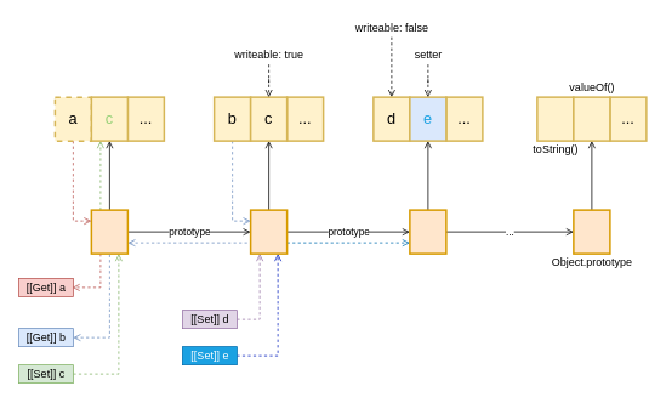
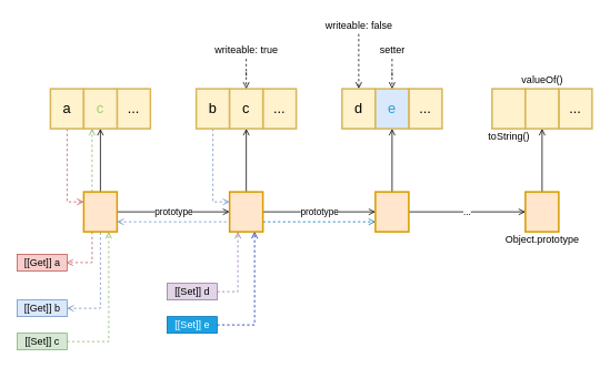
  <mxCell id="0" />
  <mxCell id="1" parent="0" />
  <mxCell id="2" value="prototype" style="edgeStyle=orthogonalEdgeStyle;rounded=0;orthogonalLoop=1;jettySize=auto;html=1;exitX=1;exitY=0.5;exitDx=0;exitDy=0;entryX=0;entryY=0.5;entryDx=0;entryDy=0;endArrow=open;endFill=0;" edge="1" parent="1" source="7" target="11"><mxGeometry relative="1" as="geometry" /></mxCell>
  <mxCell id="3" style="edgeStyle=orthogonalEdgeStyle;rounded=0;orthogonalLoop=1;jettySize=auto;html=1;exitX=0.5;exitY=0;exitDx=0;exitDy=0;entryX=0.5;entryY=1;entryDx=0;entryDy=0;endArrow=open;endFill=0;" edge="1" parent="1" source="7" target="18"><mxGeometry relative="1" as="geometry" /></mxCell>
  <mxCell id="4" style="edgeStyle=orthogonalEdgeStyle;rounded=0;orthogonalLoop=1;jettySize=auto;html=1;exitX=1;exitY=0.75;exitDx=0;exitDy=0;entryX=0;entryY=0.75;entryDx=0;entryDy=0;dashed=1;endArrow=none;endFill=0;fillColor=#dae8fc;strokeColor=#6c8ebf;startArrow=open;startFill=0;" edge="1" parent="1" source="7" target="11"><mxGeometry relative="1" as="geometry" /></mxCell>
  <mxCell id="5" style="edgeStyle=orthogonalEdgeStyle;rounded=0;orthogonalLoop=1;jettySize=auto;html=1;exitX=0.25;exitY=0;exitDx=0;exitDy=0;entryX=0.25;entryY=1;entryDx=0;entryDy=0;dashed=1;fontColor=#97D077;endArrow=open;endFill=0;fillColor=#d5e8d4;strokeColor=#82b366;" edge="1" parent="1" source="7" target="18"><mxGeometry relative="1" as="geometry" /></mxCell>
  <mxCell id="6" style="edgeStyle=orthogonalEdgeStyle;rounded=0;orthogonalLoop=1;jettySize=auto;html=1;exitX=0.25;exitY=1;exitDx=0;exitDy=0;entryX=0.983;entryY=0.5;entryDx=0;entryDy=0;entryPerimeter=0;dashed=1;fontColor=#000000;endArrow=open;endFill=0;fillColor=#f8cecc;strokeColor=#b85450;" edge="1" parent="1" source="7" target="31"><mxGeometry relative="1" as="geometry" /></mxCell>
  <mxCell id="7" value="" style="rounded=0;whiteSpace=wrap;html=1;strokeWidth=2;fontSize=17;fillColor=#ffe6cc;strokeColor=#d79b00;" vertex="1" parent="1"><mxGeometry x="100" y="230" width="40" height="48" as="geometry" /></mxCell>
  <mxCell id="8" value="prototype" style="edgeStyle=orthogonalEdgeStyle;rounded=0;orthogonalLoop=1;jettySize=auto;html=1;exitX=1;exitY=0.5;exitDx=0;exitDy=0;entryX=0;entryY=0.5;entryDx=0;entryDy=0;endArrow=open;endFill=0;" edge="1" parent="1" source="11" target="14"><mxGeometry relative="1" as="geometry" /></mxCell>
  <mxCell id="9" style="edgeStyle=orthogonalEdgeStyle;rounded=0;orthogonalLoop=1;jettySize=auto;html=1;exitX=0.5;exitY=0;exitDx=0;exitDy=0;entryX=0.5;entryY=1;entryDx=0;entryDy=0;endArrow=open;endFill=0;" edge="1" parent="1" source="11" target="22"><mxGeometry relative="1" as="geometry" /></mxCell>
  <mxCell id="10" style="edgeStyle=orthogonalEdgeStyle;rounded=0;orthogonalLoop=1;jettySize=auto;html=1;exitX=1;exitY=0.75;exitDx=0;exitDy=0;entryX=0;entryY=0.75;entryDx=0;entryDy=0;dashed=1;fontColor=#000000;endArrow=open;endFill=0;fillColor=#1ba1e2;strokeColor=#006EAF;" edge="1" parent="1" source="11" target="14"><mxGeometry relative="1" as="geometry" /></mxCell>
  <mxCell id="11" value="" style="rounded=0;whiteSpace=wrap;html=1;strokeWidth=2;fontSize=17;fillColor=#ffe6cc;strokeColor=#d79b00;" vertex="1" parent="1"><mxGeometry x="275" y="230" width="40" height="48" as="geometry" /></mxCell>
  <mxCell id="12" value="..." style="edgeStyle=orthogonalEdgeStyle;rounded=0;orthogonalLoop=1;jettySize=auto;html=1;exitX=1;exitY=0.5;exitDx=0;exitDy=0;endArrow=open;endFill=0;entryX=0;entryY=0.5;entryDx=0;entryDy=0;" edge="1" parent="1" source="14" target="24"><mxGeometry relative="1" as="geometry"><mxPoint x="600" y="254" as="targetPoint" /></mxGeometry></mxCell>
  <mxCell id="13" style="edgeStyle=orthogonalEdgeStyle;rounded=0;orthogonalLoop=1;jettySize=auto;html=1;exitX=0.5;exitY=0;exitDx=0;exitDy=0;entryX=0.5;entryY=1;entryDx=0;entryDy=0;fontColor=#97D077;endArrow=open;endFill=0;" edge="1" parent="1" source="14" target="42"><mxGeometry relative="1" as="geometry" /></mxCell>
  <mxCell id="14" value="" style="rounded=0;whiteSpace=wrap;html=1;strokeWidth=2;fontSize=17;fillColor=#ffe6cc;strokeColor=#d79b00;" vertex="1" parent="1"><mxGeometry x="450" y="230" width="40" height="48" as="geometry" /></mxCell>
  <mxCell id="15" style="edgeStyle=orthogonalEdgeStyle;rounded=0;orthogonalLoop=1;jettySize=auto;html=1;exitX=0.5;exitY=1;exitDx=0;exitDy=0;entryX=0;entryY=0.25;entryDx=0;entryDy=0;dashed=1;fontColor=#000000;endArrow=open;endFill=0;fillColor=#f8cecc;strokeColor=#b85450;" edge="1" parent="1" source="16" target="7"><mxGeometry relative="1" as="geometry" /></mxCell>
- <mxCell id="16" value="a" style="rounded=0;whiteSpace=wrap;html=1;strokeWidth=2;fontSize=17;fillColor=#fff2cc;strokeColor=#d6b656;dashed=1;" vertex="1" parent="1"><mxGeometry x="60" y="106" width="40" height="48" as="geometry" /></mxCell>
+ <mxCell id="16" value="a" style="rounded=0;whiteSpace=wrap;html=1;strokeWidth=2;fontSize=17;fillColor=#fff2cc;strokeColor=#d6b656;" vertex="1" parent="1"><mxGeometry x="60" y="106" width="40" height="48" as="geometry" /></mxCell>
  <mxCell id="17" value="..." style="rounded=0;whiteSpace=wrap;html=1;strokeWidth=2;fontSize=17;fillColor=#fff2cc;strokeColor=#d6b656;" vertex="1" parent="1"><mxGeometry x="140" y="106" width="40" height="48" as="geometry" /></mxCell>
  <mxCell id="18" value="c" style="rounded=0;whiteSpace=wrap;html=1;strokeWidth=2;fontSize=17;fillColor=#fff2cc;strokeColor=#d6b656;fontColor=#97D077;" vertex="1" parent="1"><mxGeometry x="100" y="106" width="40" height="48" as="geometry" /></mxCell>
  <mxCell id="19" style="edgeStyle=orthogonalEdgeStyle;rounded=0;orthogonalLoop=1;jettySize=auto;html=1;exitX=0.5;exitY=1;exitDx=0;exitDy=0;entryX=0;entryY=0.25;entryDx=0;entryDy=0;dashed=1;fontColor=#000000;endArrow=open;endFill=0;fillColor=#dae8fc;strokeColor=#6c8ebf;" edge="1" parent="1" source="20" target="11"><mxGeometry relative="1" as="geometry" /></mxCell>
  <mxCell id="20" value="b" style="rounded=0;whiteSpace=wrap;html=1;strokeWidth=2;fontSize=17;fillColor=#fff2cc;strokeColor=#d6b656;" vertex="1" parent="1"><mxGeometry x="235" y="106" width="40" height="48" as="geometry" /></mxCell>
  <mxCell id="21" value="..." style="rounded=0;whiteSpace=wrap;html=1;strokeWidth=2;fontSize=17;fillColor=#fff2cc;strokeColor=#d6b656;" vertex="1" parent="1"><mxGeometry x="315" y="106" width="40" height="48" as="geometry" /></mxCell>
  <mxCell id="22" value="c" style="rounded=0;whiteSpace=wrap;html=1;strokeWidth=2;fontSize=17;fillColor=#fff2cc;strokeColor=#d6b656;" vertex="1" parent="1"><mxGeometry x="275" y="106" width="40" height="48" as="geometry" /></mxCell>
  <mxCell id="23" style="edgeStyle=orthogonalEdgeStyle;rounded=0;orthogonalLoop=1;jettySize=auto;html=1;exitX=0.5;exitY=0;exitDx=0;exitDy=0;entryX=0.5;entryY=1;entryDx=0;entryDy=0;endArrow=open;endFill=0;" edge="1" parent="1" source="24" target="28"><mxGeometry relative="1" as="geometry" /></mxCell>
  <mxCell id="24" value="" style="rounded=0;whiteSpace=wrap;html=1;strokeWidth=2;fontSize=17;fillColor=#ffe6cc;strokeColor=#d79b00;" vertex="1" parent="1"><mxGeometry x="630" y="230" width="40" height="48" as="geometry" /></mxCell>
  <mxCell id="25" value="Object.prototype" style="text;html=1;align=center;verticalAlign=middle;resizable=0;points=[];autosize=1;strokeColor=none;" vertex="1" parent="1"><mxGeometry x="600" y="278" width="100" height="20" as="geometry" /></mxCell>
  <mxCell id="26" value="" style="rounded=0;whiteSpace=wrap;html=1;strokeWidth=2;fontSize=17;fillColor=#fff2cc;strokeColor=#d6b656;" vertex="1" parent="1"><mxGeometry x="590" y="106" width="40" height="48" as="geometry" /></mxCell>
  <mxCell id="27" value="..." style="rounded=0;whiteSpace=wrap;html=1;strokeWidth=2;fontSize=17;fillColor=#fff2cc;strokeColor=#d6b656;" vertex="1" parent="1"><mxGeometry x="670" y="106" width="40" height="48" as="geometry" /></mxCell>
  <mxCell id="28" value="" style="rounded=0;whiteSpace=wrap;html=1;strokeWidth=2;fontSize=17;fillColor=#fff2cc;strokeColor=#d6b656;" vertex="1" parent="1"><mxGeometry x="630" y="106" width="40" height="48" as="geometry" /></mxCell>
  <mxCell id="29" value="toString()" style="text;html=1;align=center;verticalAlign=middle;resizable=0;points=[];autosize=1;strokeColor=none;" vertex="1" parent="1"><mxGeometry x="580" y="154" width="60" height="20" as="geometry" /></mxCell>
  <mxCell id="30" value="valueOf()" style="text;html=1;align=center;verticalAlign=middle;resizable=0;points=[];autosize=1;strokeColor=none;" vertex="1" parent="1"><mxGeometry x="620" y="86" width="60" height="20" as="geometry" /></mxCell>
  <mxCell id="31" value="[[Get]] a" style="text;html=1;align=center;verticalAlign=middle;resizable=0;points=[];autosize=1;strokeColor=#b85450;fillColor=#f8cecc;" vertex="1" parent="1"><mxGeometry x="20" y="305" width="60" height="20" as="geometry" /></mxCell>
  <mxCell id="32" value="" style="edgeStyle=orthogonalEdgeStyle;rounded=0;orthogonalLoop=1;jettySize=auto;html=1;dashed=1;endArrow=none;endFill=0;fillColor=#dae8fc;strokeColor=#6c8ebf;startArrow=open;startFill=0;" edge="1" parent="1" source="33" target="7"><mxGeometry relative="1" as="geometry" /></mxCell>
  <mxCell id="33" value="[[Get]] b" style="text;html=1;align=center;verticalAlign=middle;resizable=0;points=[];autosize=1;strokeColor=#6c8ebf;fillColor=#dae8fc;" vertex="1" parent="1"><mxGeometry x="20" y="360" width="60" height="20" as="geometry" /></mxCell>
  <mxCell id="34" value="" style="edgeStyle=orthogonalEdgeStyle;rounded=0;orthogonalLoop=1;jettySize=auto;html=1;dashed=1;endArrow=open;endFill=0;entryX=0.5;entryY=0;entryDx=0;entryDy=0;" edge="1" parent="1" source="35" target="40"><mxGeometry relative="1" as="geometry"><mxPoint x="340" y="106" as="targetPoint" /></mxGeometry></mxCell>
  <mxCell id="35" value="writeable: false" style="text;html=1;align=center;verticalAlign=middle;resizable=0;points=[];autosize=1;strokeColor=none;" vertex="1" parent="1"><mxGeometry x="380" y="20" width="100" height="20" as="geometry" /></mxCell>
  <mxCell id="36" value="" style="edgeStyle=orthogonalEdgeStyle;rounded=0;orthogonalLoop=1;jettySize=auto;html=1;dashed=1;endArrow=open;endFill=0;" edge="1" parent="1" source="37" target="22"><mxGeometry relative="1" as="geometry" /></mxCell>
  <mxCell id="37" value="writeable: true" style="text;html=1;align=center;verticalAlign=middle;resizable=0;points=[];autosize=1;strokeColor=none;" vertex="1" parent="1"><mxGeometry x="250" y="50" width="90" height="20" as="geometry" /></mxCell>
  <mxCell id="38" value="" style="edgeStyle=orthogonalEdgeStyle;rounded=0;orthogonalLoop=1;jettySize=auto;html=1;dashed=1;endArrow=open;endFill=0;entryX=0.75;entryY=1;entryDx=0;entryDy=0;fillColor=#d5e8d4;strokeColor=#82b366;" edge="1" parent="1" source="39" target="7"><mxGeometry relative="1" as="geometry" /></mxCell>
  <mxCell id="39" value="[[Set]] c" style="text;html=1;align=center;verticalAlign=middle;resizable=0;points=[];autosize=1;strokeColor=#82b366;fillColor=#d5e8d4;" vertex="1" parent="1"><mxGeometry x="20" y="400" width="60" height="20" as="geometry" /></mxCell>
  <mxCell id="40" value="d" style="rounded=0;whiteSpace=wrap;html=1;strokeWidth=2;fontSize=17;fillColor=#fff2cc;strokeColor=#d6b656;" vertex="1" parent="1"><mxGeometry x="410" y="106" width="40" height="48" as="geometry" /></mxCell>
  <mxCell id="41" value="..." style="rounded=0;whiteSpace=wrap;html=1;strokeWidth=2;fontSize=17;fillColor=#fff2cc;strokeColor=#d6b656;" vertex="1" parent="1"><mxGeometry x="490" y="106" width="40" height="48" as="geometry" /></mxCell>
  <mxCell id="42" value="&lt;font&gt;e&lt;/font&gt;" style="rounded=0;whiteSpace=wrap;html=1;strokeWidth=2;fontSize=17;fillColor=#dae8fc;strokeColor=#d6b656;fontColor=#1BA1E2;" vertex="1" parent="1"><mxGeometry x="450" y="106" width="40" height="48" as="geometry" /></mxCell>
  <mxCell id="43" value="" style="edgeStyle=orthogonalEdgeStyle;rounded=0;orthogonalLoop=1;jettySize=auto;html=1;dashed=1;fontColor=#000000;endArrow=open;endFill=0;fillColor=#e1d5e7;strokeColor=#9673a6;entryX=0.25;entryY=1;entryDx=0;entryDy=0;" edge="1" parent="1" source="44" target="11"><mxGeometry relative="1" as="geometry" /></mxCell>
  <mxCell id="44" value="[[Set]] d" style="text;html=1;align=center;verticalAlign=middle;resizable=0;points=[];autosize=1;strokeColor=#9673a6;fillColor=#e1d5e7;" vertex="1" parent="1"><mxGeometry x="200" y="340" width="60" height="20" as="geometry" /></mxCell>
  <mxCell id="45" value="" style="edgeStyle=orthogonalEdgeStyle;rounded=0;orthogonalLoop=1;jettySize=auto;html=1;dashed=1;fontColor=#000000;endArrow=open;endFill=0;" edge="1" parent="1" source="46" target="42"><mxGeometry relative="1" as="geometry" /></mxCell>
  <mxCell id="46" value="setter" style="text;html=1;align=center;verticalAlign=middle;resizable=0;points=[];autosize=1;strokeColor=none;fontColor=#000000;" vertex="1" parent="1"><mxGeometry x="445" y="50" width="50" height="20" as="geometry" /></mxCell>
  <mxCell id="47" value="" style="edgeStyle=orthogonalEdgeStyle;rounded=0;orthogonalLoop=1;jettySize=auto;html=1;dashed=1;fontColor=#000000;endArrow=open;endFill=0;entryX=0.75;entryY=1;entryDx=0;entryDy=0;fillColor=#0050ef;strokeColor=#001DBC;" edge="1" parent="1" source="48" target="11"><mxGeometry relative="1" as="geometry" /></mxCell>
  <mxCell id="48" value="[[Set]] e" style="text;html=1;align=center;verticalAlign=middle;resizable=0;points=[];autosize=1;strokeColor=#006EAF;fontColor=#ffffff;fillColor=#1ba1e2;" vertex="1" parent="1"><mxGeometry x="200" y="380" width="60" height="20" as="geometry" /></mxCell>
